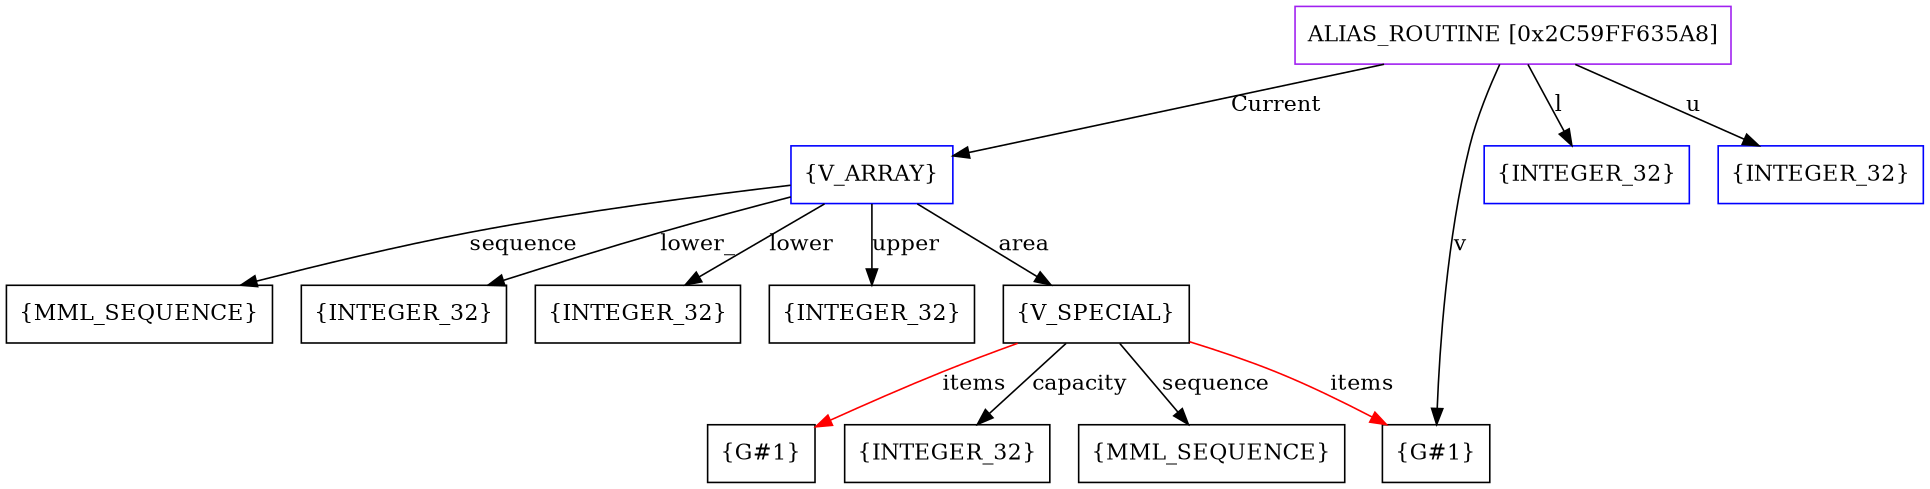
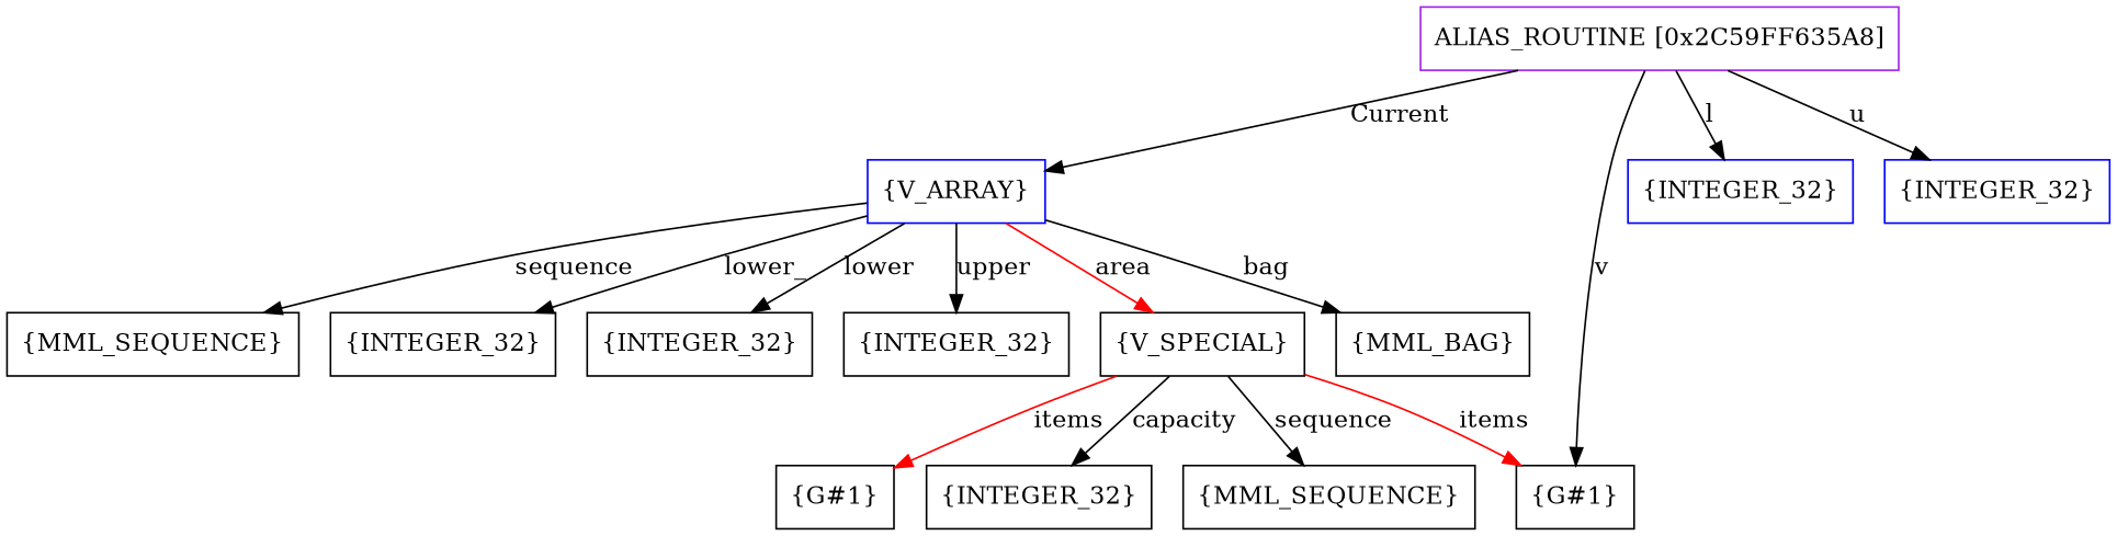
  digraph {
    node [shape=box]
    n1 [color=purple label=<ALIAS_ROUTINE [0x2C59FF635A8]>]
    n2 [color=blue label=<{V_ARRAY}>]
    n3 [label=<{G#1}>]
    n4 [color=blue label=<{INTEGER_32}>]
    n5 [color=blue label=<{INTEGER_32}>]
+   n6 [label=<{MML_BAG}>]
    n7 [label=<{MML_SEQUENCE}>]
    n8 [label=<{INTEGER_32}>]
    n9 [label=<{INTEGER_32}>]
    n10 [label=<{INTEGER_32}>]
    n11 [label=<{V_SPECIAL}>]
    n12 [label=<{G#1}>]
    n13 [label=<{INTEGER_32}>]
    n14 [label=<{MML_SEQUENCE}>]
    n1 -> n2 [color=black label=<Current>]
    n1 -> n3 [label=<v>]
    n1 -> n4 [label=<l>]
    n1 -> n5 [label=<u>]
+   n2 -> n6 [label=<bag>]
    n2 -> n7 [label=<sequence>]
    n2 -> n8 [label=<lower_>]
    n2 -> n9 [label=<lower>]
    n2 -> n10 [label=<upper>]
-   n2 -> n11 [color=black label=<area>]
+   n2 -> n11 [color=red label=<area>]
    n11 -> n3 [color=red label=<items>]
    n11 -> n12 [color=red label=<items>]
    n11 -> n13 [label=<capacity>]
    n11 -> n14 [label=<sequence>]
  }
